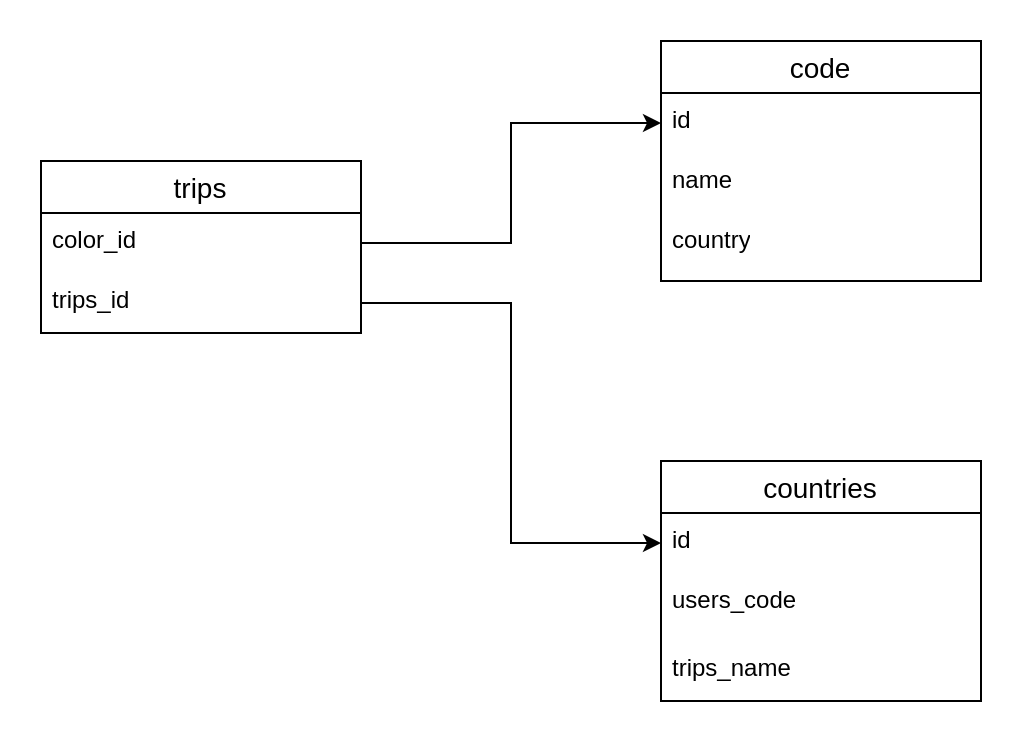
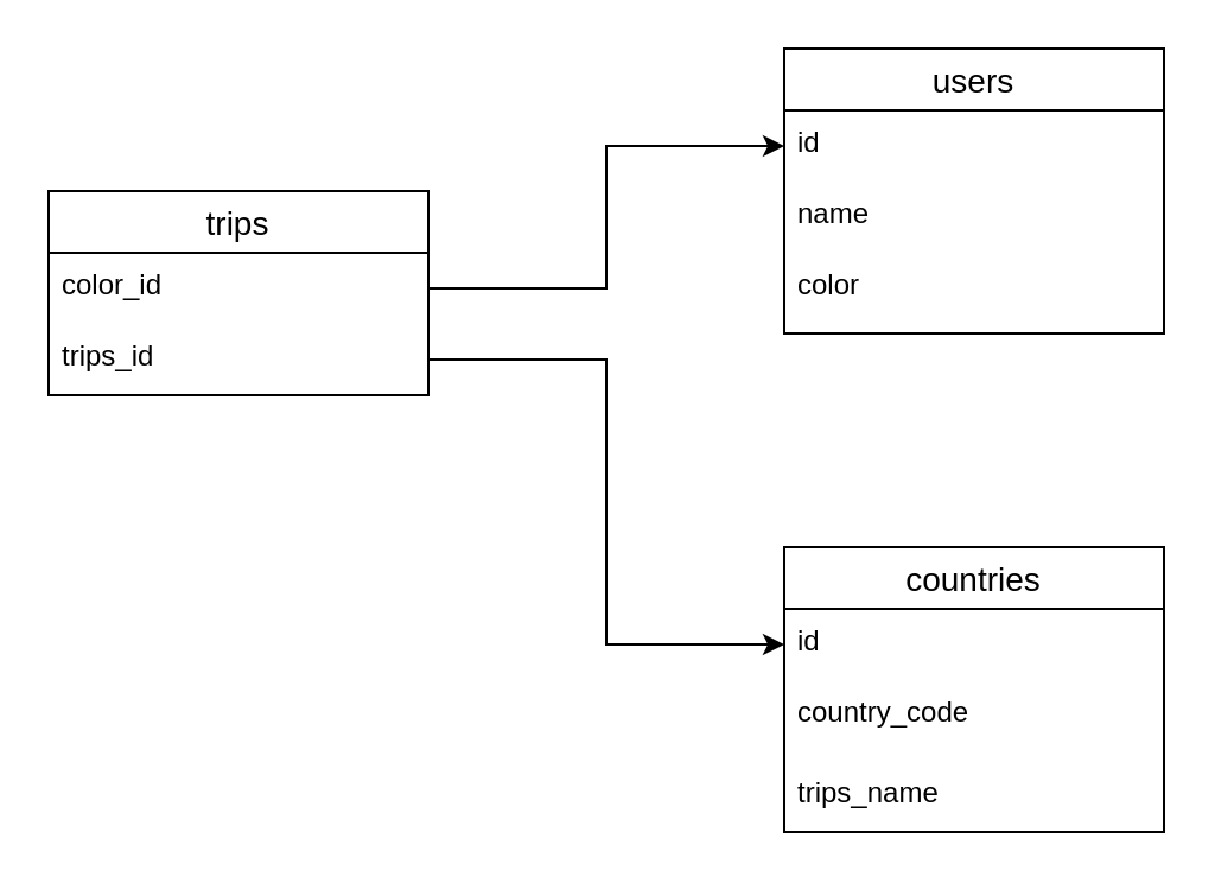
  <mxCell id="0" />
  <mxCell id="1" parent="0" />
- <mxCell id="2" value="code" style="swimlane;fontStyle=0;childLayout=stackLayout;horizontal=1;startSize=26;horizontalStack=0;resizeParent=1;resizeParentMax=0;resizeLast=0;collapsible=1;marginBottom=0;align=center;fontSize=14;" vertex="1" parent="1"><mxGeometry x="330" y="20" width="160" height="120" as="geometry" /></mxCell>
+ <mxCell id="2" value="users" style="swimlane;fontStyle=0;childLayout=stackLayout;horizontal=1;startSize=26;horizontalStack=0;resizeParent=1;resizeParentMax=0;resizeLast=0;collapsible=1;marginBottom=0;align=center;fontSize=14;" vertex="1" parent="1"><mxGeometry x="330" y="20" width="160" height="120" as="geometry" /></mxCell>
  <mxCell id="3" value="id" style="text;strokeColor=none;fillColor=none;spacingLeft=4;spacingRight=4;overflow=hidden;rotatable=0;points=[[0,0.5],[1,0.5]];portConstraint=eastwest;fontSize=12;whiteSpace=wrap;html=1;" vertex="1" parent="2"><mxGeometry y="26" width="160" height="30" as="geometry" /></mxCell>
  <mxCell id="4" value="name" style="text;strokeColor=none;fillColor=none;spacingLeft=4;spacingRight=4;overflow=hidden;rotatable=0;points=[[0,0.5],[1,0.5]];portConstraint=eastwest;fontSize=12;whiteSpace=wrap;html=1;" vertex="1" parent="2"><mxGeometry y="56" width="160" height="30" as="geometry" /></mxCell>
- <mxCell id="5" value="country" style="text;strokeColor=none;fillColor=none;spacingLeft=4;spacingRight=4;overflow=hidden;rotatable=0;points=[[0,0.5],[1,0.5]];portConstraint=eastwest;fontSize=12;whiteSpace=wrap;html=1;" vertex="1" parent="2"><mxGeometry y="86" width="160" height="34" as="geometry" /></mxCell>
+ <mxCell id="5" value="color" style="text;strokeColor=none;fillColor=none;spacingLeft=4;spacingRight=4;overflow=hidden;rotatable=0;points=[[0,0.5],[1,0.5]];portConstraint=eastwest;fontSize=12;whiteSpace=wrap;html=1;" vertex="1" parent="2"><mxGeometry y="86" width="160" height="34" as="geometry" /></mxCell>
  <mxCell id="6" value="countries" style="swimlane;fontStyle=0;childLayout=stackLayout;horizontal=1;startSize=26;horizontalStack=0;resizeParent=1;resizeParentMax=0;resizeLast=0;collapsible=1;marginBottom=0;align=center;fontSize=14;" vertex="1" parent="1"><mxGeometry x="330" y="230" width="160" height="120" as="geometry" /></mxCell>
  <mxCell id="7" value="id" style="text;strokeColor=none;fillColor=none;spacingLeft=4;spacingRight=4;overflow=hidden;rotatable=0;points=[[0,0.5],[1,0.5]];portConstraint=eastwest;fontSize=12;whiteSpace=wrap;html=1;" vertex="1" parent="6"><mxGeometry y="26" width="160" height="30" as="geometry" /></mxCell>
- <mxCell id="8" value="users_code" style="text;strokeColor=none;fillColor=none;spacingLeft=4;spacingRight=4;overflow=hidden;rotatable=0;points=[[0,0.5],[1,0.5]];portConstraint=eastwest;fontSize=12;whiteSpace=wrap;html=1;" vertex="1" parent="6"><mxGeometry y="56" width="160" height="34" as="geometry" /></mxCell>
+ <mxCell id="8" value="country_code" style="text;strokeColor=none;fillColor=none;spacingLeft=4;spacingRight=4;overflow=hidden;rotatable=0;points=[[0,0.5],[1,0.5]];portConstraint=eastwest;fontSize=12;whiteSpace=wrap;html=1;" vertex="1" parent="6"><mxGeometry y="56" width="160" height="34" as="geometry" /></mxCell>
  <mxCell id="9" value="trips_name" style="text;strokeColor=none;fillColor=none;spacingLeft=4;spacingRight=4;overflow=hidden;rotatable=0;points=[[0,0.5],[1,0.5]];portConstraint=eastwest;fontSize=12;whiteSpace=wrap;html=1;" vertex="1" parent="6"><mxGeometry y="90" width="160" height="30" as="geometry" /></mxCell>
  <mxCell id="10" style="edgeStyle=orthogonalEdgeStyle;rounded=0;orthogonalLoop=1;jettySize=auto;html=1;exitX=1;exitY=0.5;exitDx=0;exitDy=0;entryX=0;entryY=0.5;entryDx=0;entryDy=0;" edge="1" parent="1" source="14" target="7"><mxGeometry relative="1" as="geometry"><mxPoint x="180" y="183" as="sourcePoint" /><mxPoint x="260" y="280" as="targetPoint" /></mxGeometry></mxCell>
  <mxCell id="11" style="edgeStyle=orthogonalEdgeStyle;rounded=0;orthogonalLoop=1;jettySize=auto;html=1;entryX=0;entryY=0.5;entryDx=0;entryDy=0;exitX=1;exitY=0.5;exitDx=0;exitDy=0;" edge="1" parent="1" source="13" target="3"><mxGeometry relative="1" as="geometry" /></mxCell>
  <mxCell id="12" value="trips" style="swimlane;fontStyle=0;childLayout=stackLayout;horizontal=1;startSize=26;horizontalStack=0;resizeParent=1;resizeParentMax=0;resizeLast=0;collapsible=1;marginBottom=0;align=center;fontSize=14;" vertex="1" parent="1"><mxGeometry x="20" y="80" width="160" height="86" as="geometry" /></mxCell>
  <mxCell id="13" value="color_id" style="text;strokeColor=none;fillColor=none;spacingLeft=4;spacingRight=4;overflow=hidden;rotatable=0;points=[[0,0.5],[1,0.5]];portConstraint=eastwest;fontSize=12;whiteSpace=wrap;html=1;" vertex="1" parent="12"><mxGeometry y="26" width="160" height="30" as="geometry" /></mxCell>
  <mxCell id="14" value="trips_id" style="text;strokeColor=none;fillColor=none;spacingLeft=4;spacingRight=4;overflow=hidden;rotatable=0;points=[[0,0.5],[1,0.5]];portConstraint=eastwest;fontSize=12;whiteSpace=wrap;html=1;" vertex="1" parent="12"><mxGeometry y="56" width="160" height="30" as="geometry" /></mxCell>
